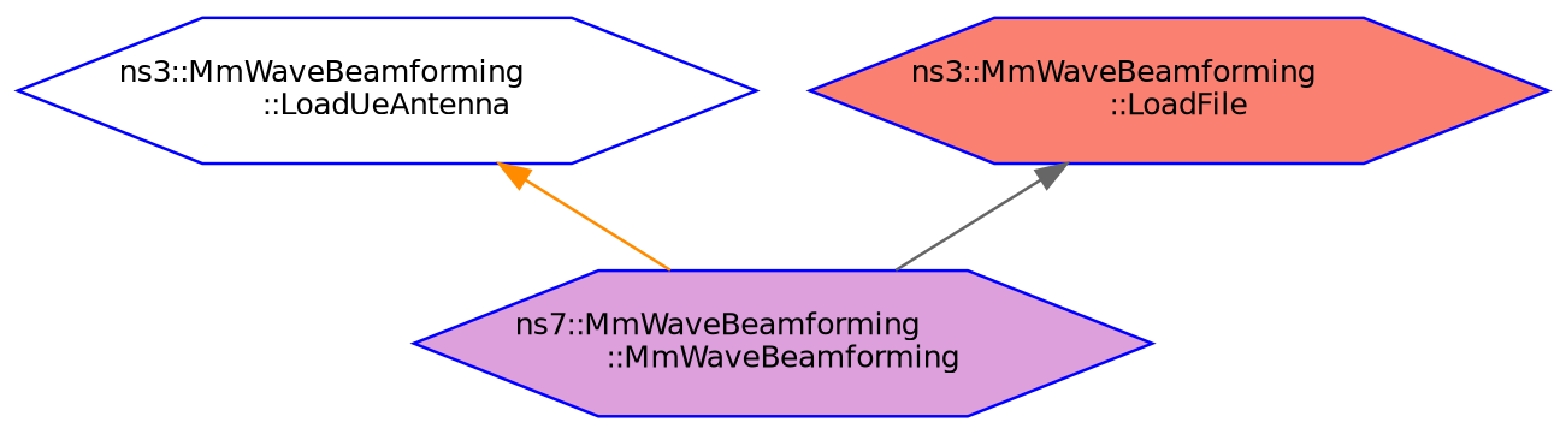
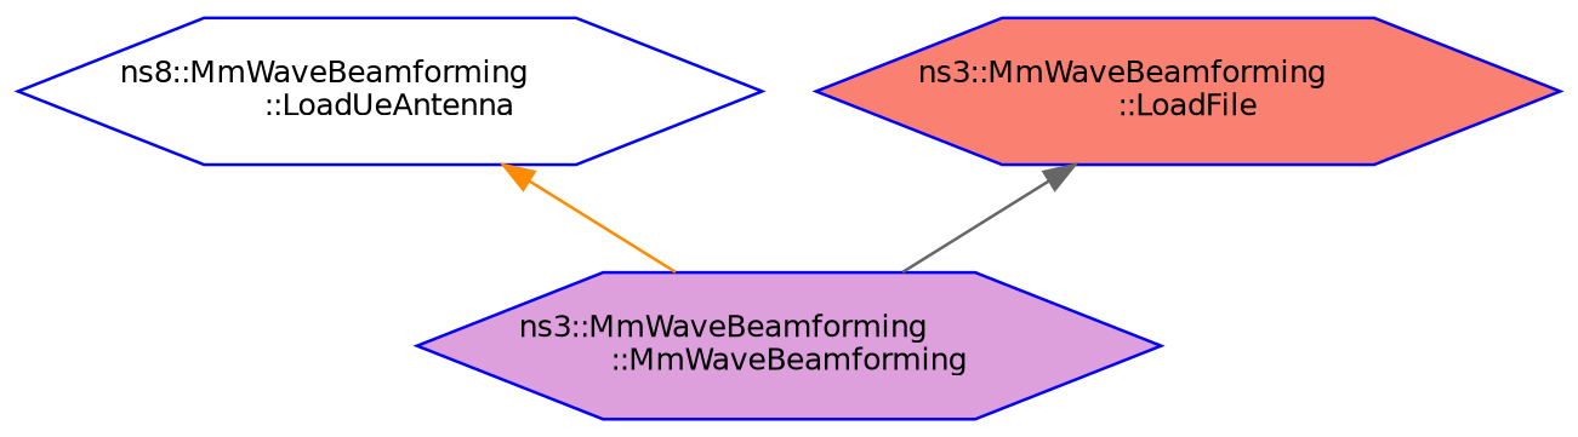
  digraph {
    rankdir=TB
    node [color=blue fontname=Helvetica fontsize=10 shape=hexagon style=filled]
    edge [dir=back fontname=Helvetica fontsize=10 labelfontname=Helvetica labelfontsize=10 style=solid]
-   n1 [fillcolor=white fontcolor=black height=0.2 label="ns3::MmWaveBeamforming\l::LoadUeAntenna" width=0.4]
-   n2 [fillcolor=plum height=0.2 label="ns7::MmWaveBeamforming\l::MmWaveBeamforming" width=0.4]
+   n1 [fillcolor=white fontcolor=black height=0.2 label="ns8::MmWaveBeamforming\l::LoadUeAntenna" width=0.4]
+   n2 [fillcolor=plum height=0.2 label="ns3::MmWaveBeamforming\l::MmWaveBeamforming" width=0.4]
    n3 [fillcolor=salmon height=0.2 label="ns3::MmWaveBeamforming\l::LoadFile" width=0.4]
    n1 -> n2 [color=darkorange]
    n3 -> n2 [color=gray40]
  }
